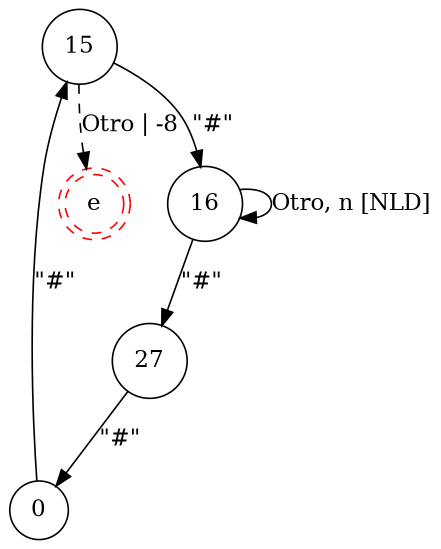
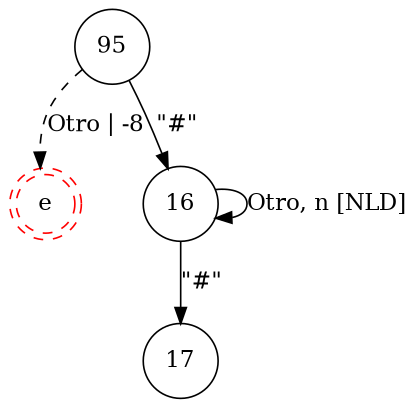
  digraph {
    rankdir=TB
    node [shape=circle]
    n1 [color=red label=e shape=doublecircle style=dashed]
-   0
-   15
+   15 [label=95]
    16
-   17 [label=27]
-   0 -> 15 [label="\"#\""]
+   17
    15 -> n1 [label="Otro | -8" style=dashed]
    15 -> 16 [label="\"#\""]
    16 -> 16 [label="Otro, n [NLD]"]
    16 -> 17 [label="\"#\""]
-   17 -> 0 [label="\"#\""]
  }
